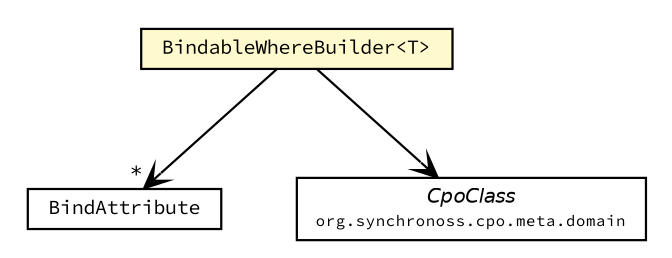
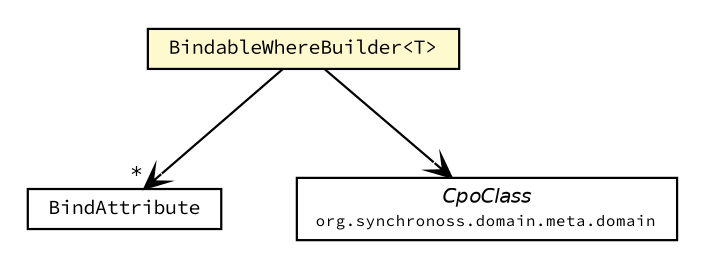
  digraph {
    fontname="Source Code Pro"
    node [fontcolor=black fontname="Source Code Pro" fontsize=9.0 shape=plaintext]
    edge [arrowhead=open color=black fontcolor=black fontname="Source Code Pro" fontsize=10.0 headport=p labelfontname=Helvetica labelfontsize=10 tailport=p]
    n1 [label=<<table border="0" cellborder="1" cellspacing="0" cellpadding="2" port="p" bgcolor="lemonChiffon" href="./BindableWhereBuilder.html"> 		<tr><td><table border="0" cellspacing="0" cellpadding="1"> 			<tr><td> BindableWhereBuilder&lt;T&gt; </td></tr> 		</table></td></tr> 		</table>>]
    n2 [label=<<table border="0" cellborder="1" cellspacing="0" cellpadding="2" port="p" href="./BindAttribute.html"> 		<tr><td><table border="0" cellspacing="0" cellpadding="1"> 			<tr><td> BindAttribute </td></tr> 		</table></td></tr> 		</table>>]
-   n3 [label=<<table border="0" cellborder="1" cellspacing="0" cellpadding="2" port="p" href="./meta/domain/CpoClass.html"> 		<tr><td><table border="0" cellspacing="0" cellpadding="1"> 			<tr><td><font face="Helvetica-Oblique"> CpoClass </font></td></tr> 			<tr><td><font point-size="7.0"> org.synchronoss.cpo.meta.domain </font></td></tr> 		</table></td></tr> 		</table>>]
+   n3 [label=<<table border="0" cellborder="1" cellspacing="0" cellpadding="2" port="p" href="./meta/domain/CpoClass.html"> 		<tr><td><table border="0" cellspacing="0" cellpadding="1"> 			<tr><td><font face="Helvetica-Oblique"> CpoClass </font></td></tr> 			<tr><td><font point-size="7.0"> org.synchronoss.domain.meta.domain </font></td></tr> 		</table></td></tr> 		</table>>]
    n1 -> n2 [headlabel="*"]
    n1 -> n3
  }
